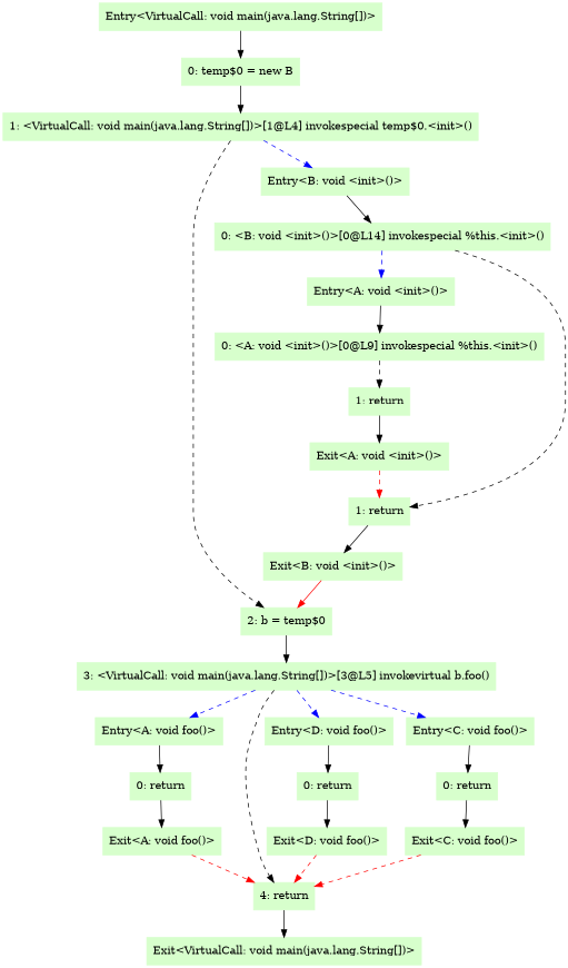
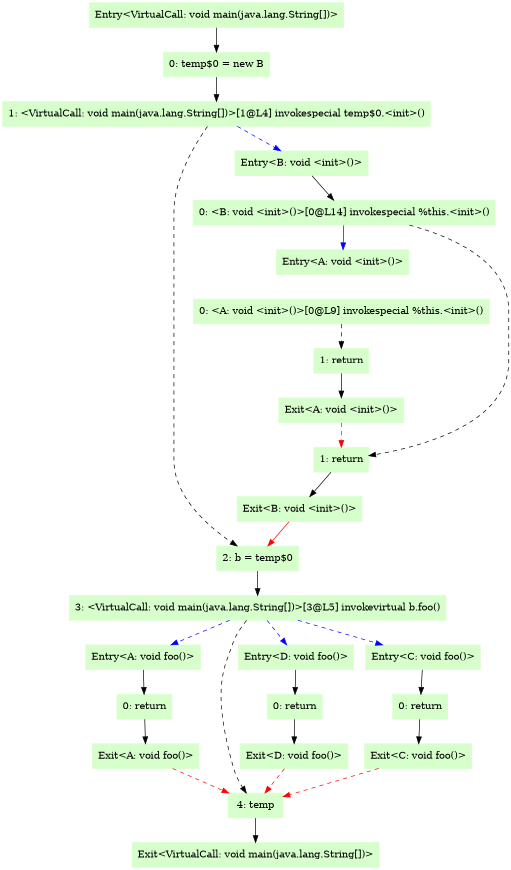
  digraph {
    node [color=".3 .2 1.0" shape=box style=filled]
    n1 [label="Entry<A: void foo()>"]
    n2 [label="0: return"]
    n3 [label="Exit<A: void foo()>"]
-   n4 [label="4: return"]
+   n4 [label="4: temp"]
    n5 [label="Exit<VirtualCall: void main(java.lang.String[])>"]
    n6 [label="Entry<VirtualCall: void main(java.lang.String[])>"]
    n7 [label="0: temp$0 = new B"]
    n8 [label="1: <VirtualCall: void main(java.lang.String[])>[1@L4] invokespecial temp$0.<init>()"]
    n9 [label="2: b = temp$0"]
    n10 [label="Entry<B: void <init>()>"]
    n11 [label="3: <VirtualCall: void main(java.lang.String[])>[3@L5] invokevirtual b.foo()"]
    n12 [label="0: <B: void <init>()>[0@L14] invokespecial %this.<init>()"]
    n13 [label="Entry<D: void foo()>"]
    n14 [label="Entry<C: void foo()>"]
    n15 [label="0: return"]
    n16 [label="0: return"]
    n17 [label="Entry<A: void <init>()>"]
    n18 [label="0: <A: void <init>()>[0@L9] invokespecial %this.<init>()"]
    n19 [label="1: return"]
    n20 [label="Exit<A: void <init>()>"]
    n21 [label="1: return"]
    n22 [label="Exit<B: void <init>()>"]
    n23 [label="Exit<D: void foo()>"]
    n24 [label="Exit<C: void foo()>"]
    n1 -> n2
    n2 -> n3
    n3 -> n4 [color=red style=dashed]
    n4 -> n5
    n6 -> n7
    n7 -> n8
    n8 -> n9 [style=dashed]
    n8 -> n10 [color=blue style=dashed]
    n9 -> n11
    n10 -> n12
    n11 -> n1 [color=blue style=dashed]
    n11 -> n4 [style=dashed]
    n11 -> n13 [color=blue style=dashed]
    n11 -> n14 [color=blue style=dashed]
-   n12 -> n17 [color=blue style=dashed]
+   n12 -> n17 [color=blue style=solid]
    n12 -> n21 [style=dashed]
    n13 -> n15
    n14 -> n16
    n15 -> n23
    n16 -> n24
-   n17 -> n18
    n18 -> n19 [style=dashed]
    n19 -> n20
    n20 -> n21 [color=red style=dashed]
    n21 -> n22
    n22 -> n9 [color=red style=solid]
    n23 -> n4 [color=red style=dashed]
    n24 -> n4 [color=red style=dashed]
  }
